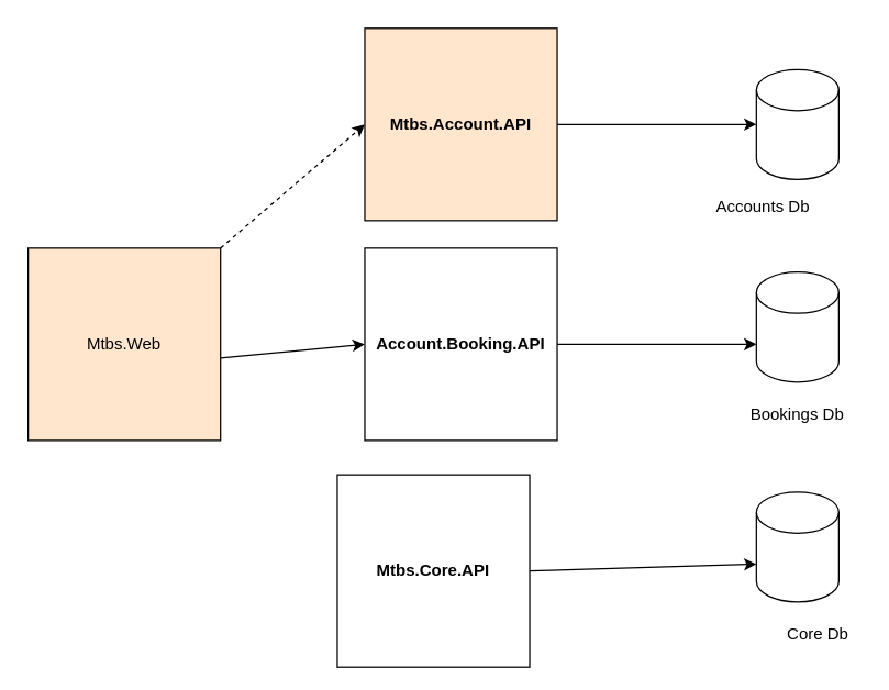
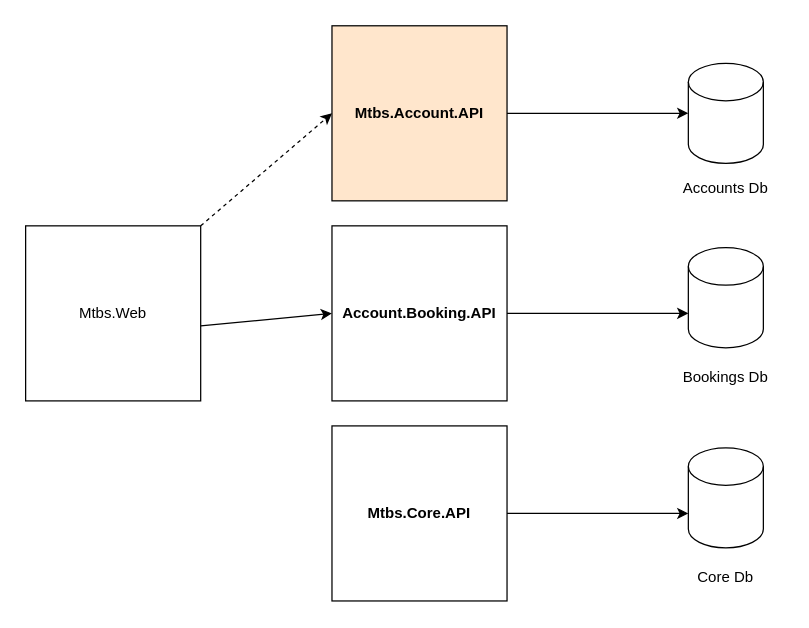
  <mxCell id="0" />
  <mxCell id="1" parent="0" />
  <mxCell id="2" value="&lt;b&gt;Mtbs.Account.API&lt;/b&gt;" style="whiteSpace=wrap;html=1;aspect=fixed;fillColor=#ffe6cc;" vertex="1" parent="1"><mxGeometry x="265" y="20" width="140" height="140" as="geometry" /></mxCell>
  <mxCell id="3" value="&lt;b&gt;Account.Booking.API&lt;/b&gt;" style="whiteSpace=wrap;html=1;aspect=fixed;" vertex="1" parent="1"><mxGeometry x="265" y="180" width="140" height="140" as="geometry" /></mxCell>
  <mxCell id="4" value="" style="shape=cylinder3;whiteSpace=wrap;html=1;boundedLbl=1;backgroundOutline=1;size=15;" vertex="1" parent="1"><mxGeometry x="550" y="50" width="60" height="80" as="geometry" /></mxCell>
- <mxCell id="5" value="Accounts Db" style="text;html=1;strokeColor=none;fillColor=none;align=center;verticalAlign=middle;whiteSpace=wrap;rounded=0;" vertex="1" parent="1"><mxGeometry x="510" y="140" width="90" height="20" as="geometry" /></mxCell>
+ <mxCell id="5" value="Accounts Db" style="text;html=1;strokeColor=none;fillColor=none;align=center;verticalAlign=middle;whiteSpace=wrap;rounded=0;" vertex="1" parent="1"><mxGeometry x="535" y="140" width="90" height="20" as="geometry" /></mxCell>
  <mxCell id="6" value="" style="endArrow=classic;html=1;exitX=1;exitY=0.5;exitDx=0;exitDy=0;entryX=0;entryY=0.5;entryDx=0;entryDy=0;entryPerimeter=0;" edge="1" parent="1" source="2" target="4"><mxGeometry width="50" height="50" relative="1" as="geometry"><mxPoint x="405" y="260" as="sourcePoint" /><mxPoint x="455" y="210" as="targetPoint" /></mxGeometry></mxCell>
  <mxCell id="7" value="" style="shape=cylinder3;whiteSpace=wrap;html=1;boundedLbl=1;backgroundOutline=1;size=15;" vertex="1" parent="1"><mxGeometry x="550" y="197.5" width="60" height="80" as="geometry" /></mxCell>
  <mxCell id="8" value="Bookings Db" style="text;html=1;strokeColor=none;fillColor=none;align=center;verticalAlign=middle;whiteSpace=wrap;rounded=0;" vertex="1" parent="1"><mxGeometry x="535" y="290.5" width="90" height="20" as="geometry" /></mxCell>
  <mxCell id="9" value="" style="endArrow=classic;html=1;exitX=1;exitY=0.5;exitDx=0;exitDy=0;entryX=0;entryY=0;entryDx=0;entryDy=52.5;entryPerimeter=0;" edge="1" parent="1" source="3" target="7"><mxGeometry width="50" height="50" relative="1" as="geometry"><mxPoint x="415" y="80" as="sourcePoint" /><mxPoint x="675" y="79" as="targetPoint" /></mxGeometry></mxCell>
- <mxCell id="10" value="&lt;b&gt;Mtbs.Core.API&lt;/b&gt;" style="whiteSpace=wrap;html=1;aspect=fixed;" vertex="1" parent="1"><mxGeometry x="245" y="345" width="140" height="140" as="geometry" /></mxCell>
+ <mxCell id="10" value="&lt;b&gt;Mtbs.Core.API&lt;/b&gt;" style="whiteSpace=wrap;html=1;aspect=fixed;" vertex="1" parent="1"><mxGeometry x="265" y="340" width="140" height="140" as="geometry" /></mxCell>
  <mxCell id="11" value="" style="shape=cylinder3;whiteSpace=wrap;html=1;boundedLbl=1;backgroundOutline=1;size=15;" vertex="1" parent="1"><mxGeometry x="550" y="357.5" width="60" height="80" as="geometry" /></mxCell>
- <mxCell id="12" value="Core Db" style="text;html=1;strokeColor=none;fillColor=none;align=center;verticalAlign=middle;whiteSpace=wrap;rounded=0;" vertex="1" parent="1"><mxGeometry x="550" y="450.5" width="90" height="20" as="geometry" /></mxCell>
+ <mxCell id="12" value="Core Db" style="text;html=1;strokeColor=none;fillColor=none;align=center;verticalAlign=middle;whiteSpace=wrap;rounded=0;" vertex="1" parent="1"><mxGeometry x="535" y="450.5" width="90" height="20" as="geometry" /></mxCell>
  <mxCell id="13" value="" style="endArrow=classic;html=1;exitX=1;exitY=0.5;exitDx=0;exitDy=0;entryX=0;entryY=0;entryDx=0;entryDy=52.5;entryPerimeter=0;" edge="1" parent="1" source="10" target="11"><mxGeometry width="50" height="50" relative="1" as="geometry"><mxPoint x="415" y="240" as="sourcePoint" /><mxPoint x="675" y="239" as="targetPoint" /></mxGeometry></mxCell>
- <mxCell id="14" value="Mtbs.Web" style="whiteSpace=wrap;html=1;aspect=fixed;fillColor=#ffe6cc;" vertex="1" parent="1"><mxGeometry x="20" y="180" width="140" height="140" as="geometry" /></mxCell>
+ <mxCell id="14" value="Mtbs.Web" style="whiteSpace=wrap;html=1;aspect=fixed;" vertex="1" parent="1"><mxGeometry x="20" y="180" width="140" height="140" as="geometry" /></mxCell>
  <mxCell id="15" value="" style="endArrow=classic;html=1;exitX=1;exitY=0;exitDx=0;exitDy=0;entryX=0;entryY=0.5;entryDx=0;entryDy=0;dashed=1;" edge="1" parent="1" source="14" target="2"><mxGeometry width="50" height="50" relative="1" as="geometry"><mxPoint x="415" y="100" as="sourcePoint" /><mxPoint x="675" y="99" as="targetPoint" /></mxGeometry></mxCell>
  <mxCell id="16" value="" style="endArrow=classic;html=1;entryX=0;entryY=0.5;entryDx=0;entryDy=0;" edge="1" parent="1" target="3"><mxGeometry width="50" height="50" relative="1" as="geometry"><mxPoint x="160" y="260" as="sourcePoint" /><mxPoint x="685" y="109" as="targetPoint" /></mxGeometry></mxCell>
